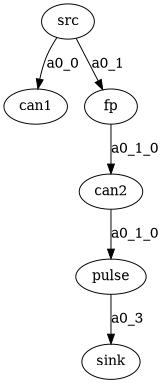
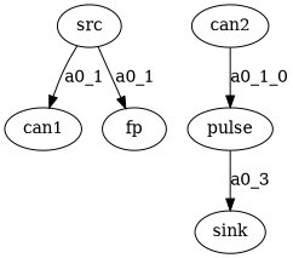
  digraph {
    n1 [label=src]
    n2 [label=can1]
    n3 [label=fp]
    n4 [label=can2]
    n5 [label=pulse]
    n6 [label=sink]
-   n1 -> n2 [label=a0_0]
+   n1 -> n2 [label=a0_1]
    n1 -> n3 [label=a0_1]
-   n3 -> n4 [label=a0_1_0]
    n4 -> n5 [label=a0_1_0]
    n5 -> n6 [label=a0_3]
  }
